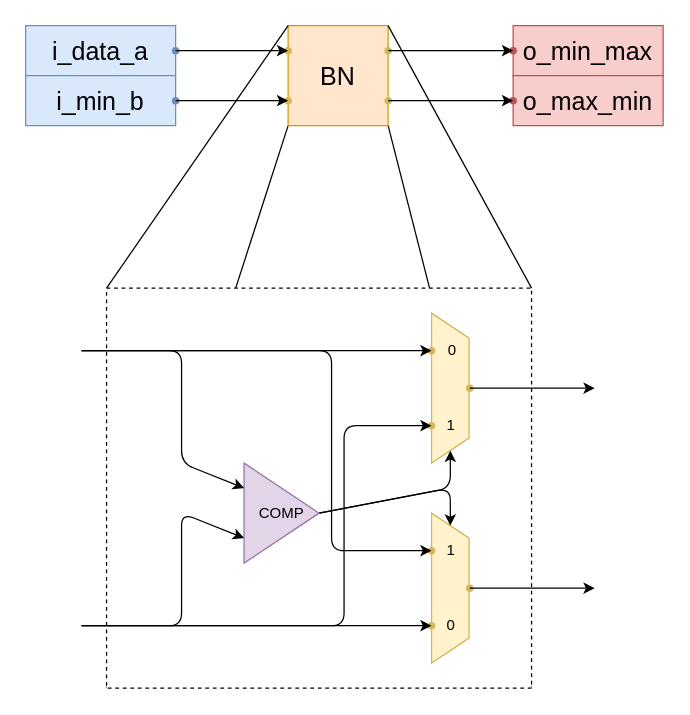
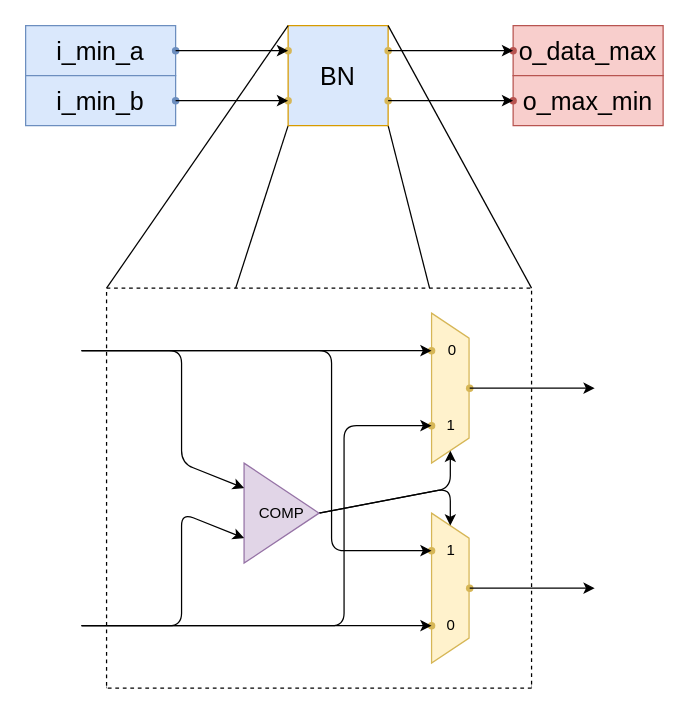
  <mxCell id="0" />
  <mxCell id="1" parent="0" />
  <mxCell id="2" value="" style="endArrow=none;html=1;entryX=0;entryY=1;entryDx=0;entryDy=0;exitX=0;exitY=1;exitDx=0;exitDy=0;" edge="1" parent="1" source="4" target="6"><mxGeometry width="50" height="50" relative="1" as="geometry"><mxPoint x="194.75" y="190" as="sourcePoint" /><mxPoint x="244.75" y="140" as="targetPoint" /></mxGeometry></mxCell>
  <mxCell id="3" value="" style="endArrow=none;html=1;entryX=1;entryY=1;entryDx=0;entryDy=0;exitX=1;exitY=1;exitDx=0;exitDy=0;" edge="1" parent="1" source="4" target="6"><mxGeometry width="50" height="50" relative="1" as="geometry"><mxPoint x="95" y="240" as="sourcePoint" /><mxPoint x="240" y="110" as="targetPoint" /></mxGeometry></mxCell>
  <mxCell id="4" value="" style="whiteSpace=wrap;html=1;dashed=1;" vertex="1" parent="1"><mxGeometry x="84.75" y="230" width="340" height="320" as="geometry" /></mxCell>
  <mxCell id="5" value="" style="group" vertex="1" connectable="0" parent="1"><mxGeometry x="220" y="20" width="100" height="80" as="geometry" /></mxCell>
- <mxCell id="6" value="&lt;font style=&quot;font-size: 20px;&quot;&gt;BN&lt;/font&gt;" style="whiteSpace=wrap;html=1;fillColor=#ffe6cc;strokeColor=#d79b00;" vertex="1" parent="5"><mxGeometry x="10" width="80" height="80" as="geometry" /></mxCell>
+ <mxCell id="6" value="&lt;font style=&quot;font-size: 20px;&quot;&gt;BN&lt;/font&gt;" style="whiteSpace=wrap;html=1;fillColor=#dae8fc;strokeColor=#d79b00;" vertex="1" parent="5"><mxGeometry x="10" width="80" height="80" as="geometry" /></mxCell>
  <mxCell id="7" value="" style="shape=waypoint;sketch=0;size=6;pointerEvents=1;points=[];fillColor=#fff2cc;resizable=0;rotatable=0;perimeter=centerPerimeter;snapToPoint=1;strokeColor=#d6b656;" vertex="1" parent="5"><mxGeometry y="10" width="20" height="20" as="geometry" /></mxCell>
  <mxCell id="8" value="" style="shape=waypoint;sketch=0;size=6;pointerEvents=1;points=[];fillColor=#fff2cc;resizable=0;rotatable=0;perimeter=centerPerimeter;snapToPoint=1;strokeColor=#d6b656;" vertex="1" parent="5"><mxGeometry y="50" width="20" height="20" as="geometry" /></mxCell>
  <mxCell id="9" value="" style="shape=waypoint;sketch=0;size=6;pointerEvents=1;points=[];fillColor=#fff2cc;resizable=0;rotatable=0;perimeter=centerPerimeter;snapToPoint=1;strokeColor=#d6b656;" vertex="1" parent="5"><mxGeometry x="80" y="50" width="20" height="20" as="geometry" /></mxCell>
  <mxCell id="10" value="" style="shape=waypoint;sketch=0;size=6;pointerEvents=1;points=[];fillColor=#fff2cc;resizable=0;rotatable=0;perimeter=centerPerimeter;snapToPoint=1;strokeColor=#d6b656;" vertex="1" parent="5"><mxGeometry x="80" y="10" width="20" height="20" as="geometry" /></mxCell>
  <mxCell id="11" value="" style="group" vertex="1" connectable="0" parent="1"><mxGeometry x="20" y="20" width="130" height="40" as="geometry" /></mxCell>
- <mxCell id="12" value="&lt;font style=&quot;font-size: 20px;&quot;&gt;i_data_a&lt;/font&gt;" style="whiteSpace=wrap;html=1;fillColor=#dae8fc;strokeColor=#6c8ebf;" vertex="1" parent="11"><mxGeometry width="120" height="40" as="geometry" /></mxCell>
+ <mxCell id="12" value="&lt;font style=&quot;font-size: 20px;&quot;&gt;i_min_a&lt;/font&gt;" style="whiteSpace=wrap;html=1;fillColor=#dae8fc;strokeColor=#6c8ebf;" vertex="1" parent="11"><mxGeometry width="120" height="40" as="geometry" /></mxCell>
  <mxCell id="13" value="" style="shape=waypoint;sketch=0;size=6;pointerEvents=1;points=[];fillColor=#dae8fc;resizable=0;rotatable=0;perimeter=centerPerimeter;snapToPoint=1;strokeColor=#6c8ebf;container=1;" vertex="1" parent="11"><mxGeometry x="110" y="10" width="20" height="20" as="geometry" /></mxCell>
  <mxCell id="14" value="" style="group" vertex="1" connectable="0" parent="1"><mxGeometry x="20" y="60" width="130" height="40" as="geometry" /></mxCell>
  <mxCell id="15" value="&lt;font style=&quot;font-size: 20px;&quot;&gt;i_min_b&lt;/font&gt;" style="whiteSpace=wrap;html=1;fillColor=#dae8fc;strokeColor=#6c8ebf;" vertex="1" parent="14"><mxGeometry width="120" height="40" as="geometry" /></mxCell>
  <mxCell id="16" value="" style="shape=waypoint;sketch=0;size=6;pointerEvents=1;points=[];fillColor=#dae8fc;resizable=0;rotatable=0;perimeter=centerPerimeter;snapToPoint=1;strokeColor=#6c8ebf;container=1;" vertex="1" parent="14"><mxGeometry x="110" y="10" width="20" height="20" as="geometry" /></mxCell>
  <mxCell id="17" value="" style="edgeStyle=none;html=1;entryX=0.52;entryY=0.66;entryDx=0;entryDy=0;entryPerimeter=0;" edge="1" parent="1" source="13" target="7"><mxGeometry relative="1" as="geometry" /></mxCell>
  <mxCell id="18" value="" style="edgeStyle=none;html=1;" edge="1" parent="1" source="16" target="8"><mxGeometry relative="1" as="geometry" /></mxCell>
  <mxCell id="19" value="" style="group" vertex="1" connectable="0" parent="1"><mxGeometry x="400" y="20" width="130" height="40" as="geometry" /></mxCell>
- <mxCell id="20" value="&lt;span style=&quot;font-size: 20px;&quot;&gt;o_min_max&lt;/span&gt;" style="whiteSpace=wrap;html=1;fillColor=#f8cecc;strokeColor=#b85450;" vertex="1" parent="19"><mxGeometry x="10" width="120" height="40" as="geometry" /></mxCell>
+ <mxCell id="20" value="&lt;span style=&quot;font-size: 20px;&quot;&gt;o_data_max&lt;/span&gt;" style="whiteSpace=wrap;html=1;fillColor=#f8cecc;strokeColor=#b85450;" vertex="1" parent="19"><mxGeometry x="10" width="120" height="40" as="geometry" /></mxCell>
  <mxCell id="21" value="" style="shape=waypoint;sketch=0;size=6;pointerEvents=1;points=[];fillColor=#f8cecc;resizable=0;rotatable=0;perimeter=centerPerimeter;snapToPoint=1;strokeColor=#b85450;container=0;" vertex="1" parent="19"><mxGeometry y="10" width="20" height="20" as="geometry" /></mxCell>
  <mxCell id="22" value="" style="edgeStyle=none;html=1;" edge="1" parent="1" source="10" target="21"><mxGeometry relative="1" as="geometry" /></mxCell>
  <mxCell id="23" value="" style="group" vertex="1" connectable="0" parent="1"><mxGeometry x="400" y="60" width="130" height="40" as="geometry" /></mxCell>
  <mxCell id="24" value="&lt;span style=&quot;font-size: 20px;&quot;&gt;o_max_min&lt;/span&gt;" style="whiteSpace=wrap;html=1;fillColor=#f8cecc;strokeColor=#b85450;" vertex="1" parent="23"><mxGeometry x="10" width="120" height="40" as="geometry" /></mxCell>
  <mxCell id="25" value="" style="shape=waypoint;sketch=0;size=6;pointerEvents=1;points=[];fillColor=#f8cecc;resizable=0;rotatable=0;perimeter=centerPerimeter;snapToPoint=1;strokeColor=#b85450;container=0;" vertex="1" parent="23"><mxGeometry y="10" width="20" height="20" as="geometry" /></mxCell>
  <mxCell id="26" value="" style="edgeStyle=none;html=1;" edge="1" parent="1" source="9" target="25"><mxGeometry relative="1" as="geometry" /></mxCell>
  <mxCell id="27" value="" style="group" vertex="1" connectable="0" parent="1"><mxGeometry x="334.75" y="250" width="85" height="120" as="geometry" /></mxCell>
  <mxCell id="28" value="" style="shape=trapezoid;perimeter=trapezoidPerimeter;whiteSpace=wrap;html=1;fixedSize=1;rotation=90;fillColor=#fff2cc;strokeColor=#d6b656;" vertex="1" parent="27"><mxGeometry x="-35" y="45" width="120" height="30" as="geometry" /></mxCell>
  <mxCell id="29" value="0" style="text;html=1;align=center;verticalAlign=middle;resizable=0;points=[];autosize=1;strokeColor=none;fillColor=none;" vertex="1" parent="27"><mxGeometry x="11" y="15" width="30" height="30" as="geometry" /></mxCell>
  <mxCell id="30" value="1" style="text;html=1;align=center;verticalAlign=middle;resizable=0;points=[];autosize=1;strokeColor=none;fillColor=none;" vertex="1" parent="27"><mxGeometry x="10" y="75" width="30" height="30" as="geometry" /></mxCell>
  <mxCell id="31" value="" style="shape=waypoint;sketch=0;size=6;pointerEvents=1;points=[];fillColor=#fff2cc;resizable=0;rotatable=0;perimeter=centerPerimeter;snapToPoint=1;strokeColor=#d6b656;" vertex="1" parent="27"><mxGeometry y="20" width="20" height="20" as="geometry" /></mxCell>
  <mxCell id="32" value="" style="shape=waypoint;sketch=0;size=6;pointerEvents=1;points=[];fillColor=#fff2cc;resizable=0;rotatable=0;perimeter=centerPerimeter;snapToPoint=1;strokeColor=#d6b656;" vertex="1" parent="27"><mxGeometry y="80" width="20" height="20" as="geometry" /></mxCell>
  <mxCell id="33" value="" style="shape=waypoint;sketch=0;size=6;pointerEvents=1;points=[];fillColor=#fff2cc;resizable=0;rotatable=0;perimeter=centerPerimeter;snapToPoint=1;strokeColor=#d6b656;" vertex="1" parent="27"><mxGeometry x="30.5" y="50" width="20" height="20" as="geometry" /></mxCell>
  <mxCell id="34" value="" style="group" vertex="1" connectable="0" parent="1"><mxGeometry x="334.75" y="410" width="85" height="120" as="geometry" /></mxCell>
  <mxCell id="35" value="" style="shape=trapezoid;perimeter=trapezoidPerimeter;whiteSpace=wrap;html=1;fixedSize=1;rotation=90;fillColor=#fff2cc;strokeColor=#d6b656;" vertex="1" parent="34"><mxGeometry x="-35" y="45" width="120" height="30" as="geometry" /></mxCell>
  <mxCell id="36" value="0" style="text;html=1;align=center;verticalAlign=middle;resizable=0;points=[];autosize=1;strokeColor=none;fillColor=none;" vertex="1" parent="34"><mxGeometry x="10" y="75" width="30" height="30" as="geometry" /></mxCell>
  <mxCell id="37" value="1" style="text;html=1;align=center;verticalAlign=middle;resizable=0;points=[];autosize=1;strokeColor=none;fillColor=none;" vertex="1" parent="34"><mxGeometry x="10" y="15" width="30" height="30" as="geometry" /></mxCell>
  <mxCell id="38" value="" style="shape=waypoint;sketch=0;size=6;pointerEvents=1;points=[];fillColor=#fff2cc;resizable=0;rotatable=0;perimeter=centerPerimeter;snapToPoint=1;strokeColor=#d6b656;" vertex="1" parent="34"><mxGeometry y="20" width="20" height="20" as="geometry" /></mxCell>
  <mxCell id="39" value="" style="shape=waypoint;sketch=0;size=6;pointerEvents=1;points=[];fillColor=#fff2cc;resizable=0;rotatable=0;perimeter=centerPerimeter;snapToPoint=1;strokeColor=#d6b656;" vertex="1" parent="34"><mxGeometry y="80" width="20" height="20" as="geometry" /></mxCell>
  <mxCell id="40" value="" style="shape=waypoint;sketch=0;size=6;pointerEvents=1;points=[];fillColor=#fff2cc;resizable=0;rotatable=0;perimeter=centerPerimeter;snapToPoint=1;strokeColor=#d6b656;" vertex="1" parent="34"><mxGeometry x="30.5" y="50" width="20" height="20" as="geometry" /></mxCell>
  <mxCell id="41" value="" style="edgeStyle=none;html=1;" edge="1" parent="1" source="33"><mxGeometry relative="1" as="geometry"><mxPoint x="475.25" y="310" as="targetPoint" /></mxGeometry></mxCell>
  <mxCell id="42" value="" style="edgeStyle=none;html=1;" edge="1" parent="1" source="40"><mxGeometry relative="1" as="geometry"><mxPoint x="475.25" y="470" as="targetPoint" /></mxGeometry></mxCell>
  <mxCell id="43" style="edgeStyle=none;html=1;exitX=1;exitY=0.5;exitDx=0;exitDy=0;entryX=1;entryY=0.5;entryDx=0;entryDy=0;" edge="1" parent="1" source="45" target="28"><mxGeometry relative="1" as="geometry"><Array as="points"><mxPoint x="359.75" y="390" /></Array></mxGeometry></mxCell>
  <mxCell id="44" style="edgeStyle=none;html=1;exitX=1;exitY=0.5;exitDx=0;exitDy=0;entryX=0;entryY=0.5;entryDx=0;entryDy=0;" edge="1" parent="1" source="45" target="35"><mxGeometry relative="1" as="geometry"><Array as="points"><mxPoint x="359.75" y="390" /></Array></mxGeometry></mxCell>
  <mxCell id="45" value="COMP" style="triangle;whiteSpace=wrap;html=1;fillColor=#e1d5e7;strokeColor=#9673a6;" vertex="1" parent="1"><mxGeometry x="194.75" y="370" width="60" height="80" as="geometry" /></mxCell>
  <mxCell id="46" value="" style="edgeStyle=none;orthogonalLoop=1;jettySize=auto;html=1;entryX=-0.164;entryY=0.493;entryDx=0;entryDy=0;entryPerimeter=0;" edge="1" parent="1" target="31"><mxGeometry width="100" relative="1" as="geometry"><mxPoint x="64.75" y="280" as="sourcePoint" /><mxPoint x="164.75" y="280" as="targetPoint" /><Array as="points" /></mxGeometry></mxCell>
  <mxCell id="47" value="" style="edgeStyle=none;orthogonalLoop=1;jettySize=auto;html=1;entryX=0.15;entryY=0.493;entryDx=0;entryDy=0;entryPerimeter=0;" edge="1" parent="1" target="39"><mxGeometry width="100" relative="1" as="geometry"><mxPoint x="64.75" y="500" as="sourcePoint" /><mxPoint x="314.75" y="510" as="targetPoint" /><Array as="points" /></mxGeometry></mxCell>
  <mxCell id="48" value="" style="edgeStyle=none;orthogonalLoop=1;jettySize=auto;html=1;entryX=0;entryY=0.25;entryDx=0;entryDy=0;" edge="1" parent="1" target="45"><mxGeometry width="100" relative="1" as="geometry"><mxPoint x="64.75" y="280" as="sourcePoint" /><mxPoint x="164.75" y="280" as="targetPoint" /><Array as="points"><mxPoint x="144.75" y="280" /><mxPoint x="144.75" y="370" /></Array></mxGeometry></mxCell>
  <mxCell id="49" value="" style="edgeStyle=none;orthogonalLoop=1;jettySize=auto;html=1;entryX=0;entryY=0.75;entryDx=0;entryDy=0;" edge="1" parent="1" target="45"><mxGeometry width="100" relative="1" as="geometry"><mxPoint x="64.75" y="500" as="sourcePoint" /><mxPoint x="164.75" y="500" as="targetPoint" /><Array as="points"><mxPoint x="144.75" y="500" /><mxPoint x="144.75" y="410" /></Array></mxGeometry></mxCell>
  <mxCell id="50" value="" style="edgeStyle=none;orthogonalLoop=1;jettySize=auto;html=1;entryX=0.3;entryY=0.6;entryDx=0;entryDy=0;entryPerimeter=0;" edge="1" parent="1" target="38"><mxGeometry width="100" relative="1" as="geometry"><mxPoint x="64.75" y="280" as="sourcePoint" /><mxPoint x="304.75" y="480" as="targetPoint" /><Array as="points"><mxPoint x="264.75" y="280" /><mxPoint x="264.75" y="440" /></Array></mxGeometry></mxCell>
  <mxCell id="51" value="" style="edgeStyle=none;orthogonalLoop=1;jettySize=auto;html=1;entryX=0.32;entryY=0.46;entryDx=0;entryDy=0;entryPerimeter=0;" edge="1" parent="1" target="32"><mxGeometry width="100" relative="1" as="geometry"><mxPoint x="64.75" y="500" as="sourcePoint" /><mxPoint x="164.75" y="500" as="targetPoint" /><Array as="points"><mxPoint x="274.75" y="500" /><mxPoint x="274.75" y="340" /></Array></mxGeometry></mxCell>
  <mxCell id="52" value="" style="endArrow=none;html=1;entryX=1;entryY=0;entryDx=0;entryDy=0;exitX=1;exitY=0;exitDx=0;exitDy=0;" edge="1" parent="1" source="4" target="6"><mxGeometry width="50" height="50" relative="1" as="geometry"><mxPoint x="435" y="550" as="sourcePoint" /><mxPoint x="320" y="100" as="targetPoint" /></mxGeometry></mxCell>
  <mxCell id="53" value="" style="endArrow=none;html=1;entryX=0;entryY=0;entryDx=0;entryDy=0;exitX=0;exitY=0;exitDx=0;exitDy=0;" edge="1" parent="1" source="4" target="6"><mxGeometry width="50" height="50" relative="1" as="geometry"><mxPoint x="95" y="560" as="sourcePoint" /><mxPoint x="240" y="110" as="targetPoint" /></mxGeometry></mxCell>
